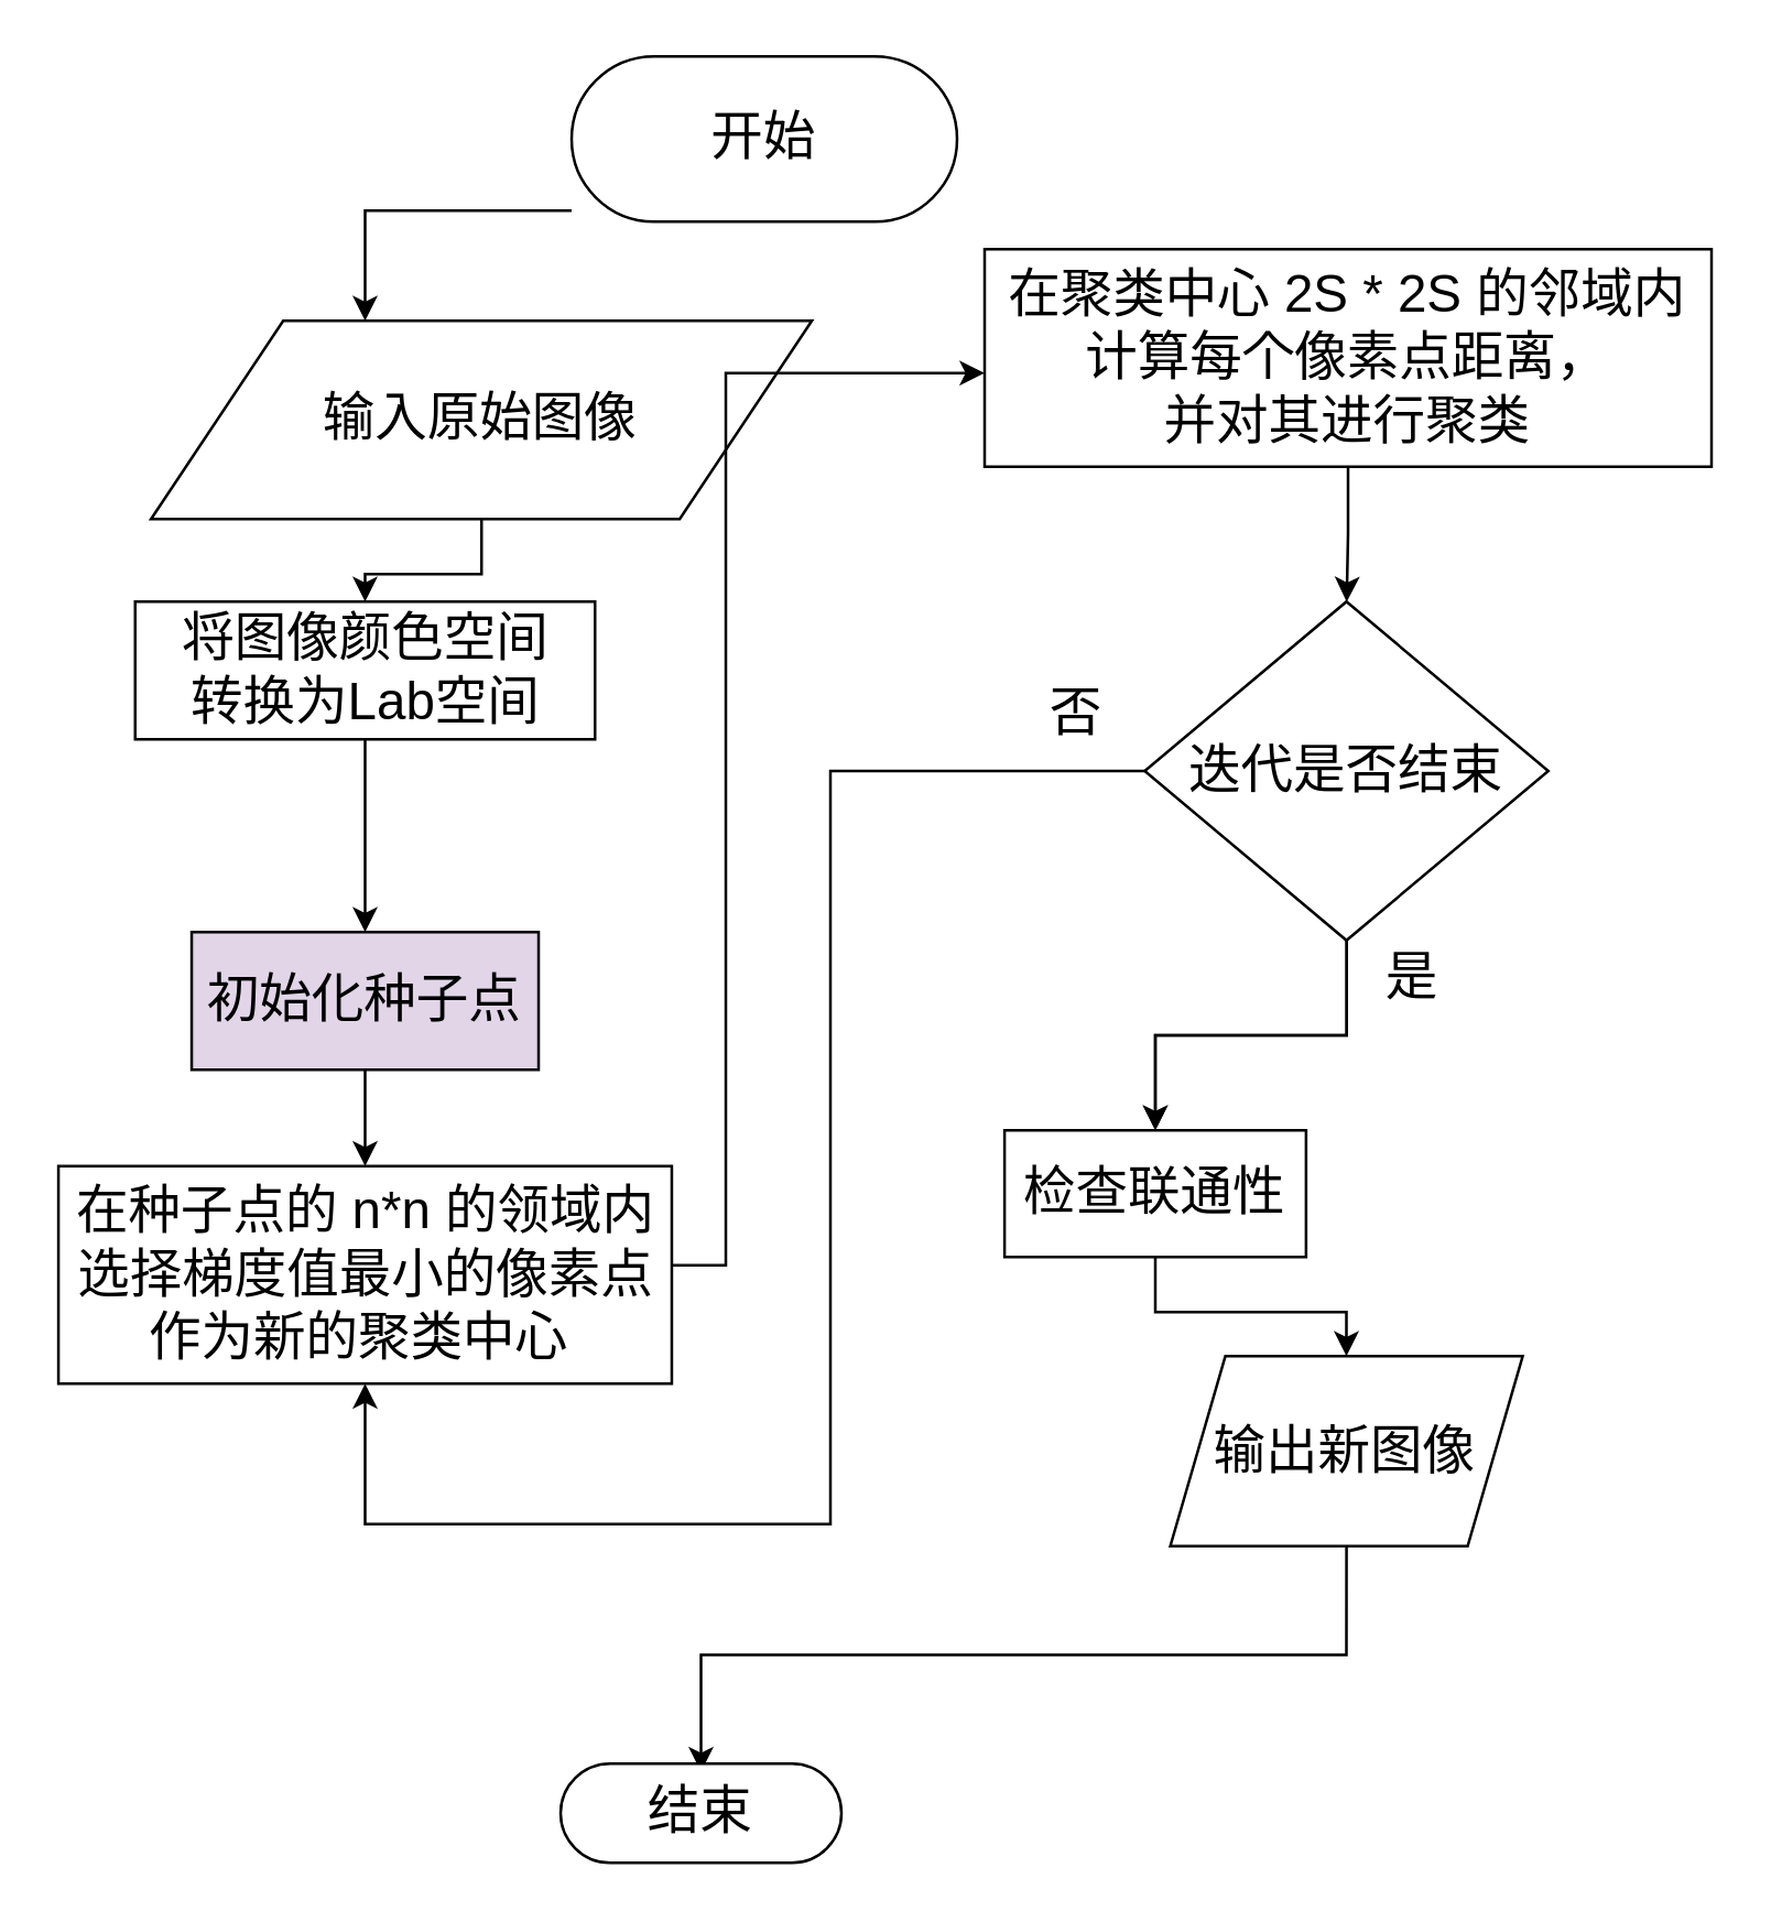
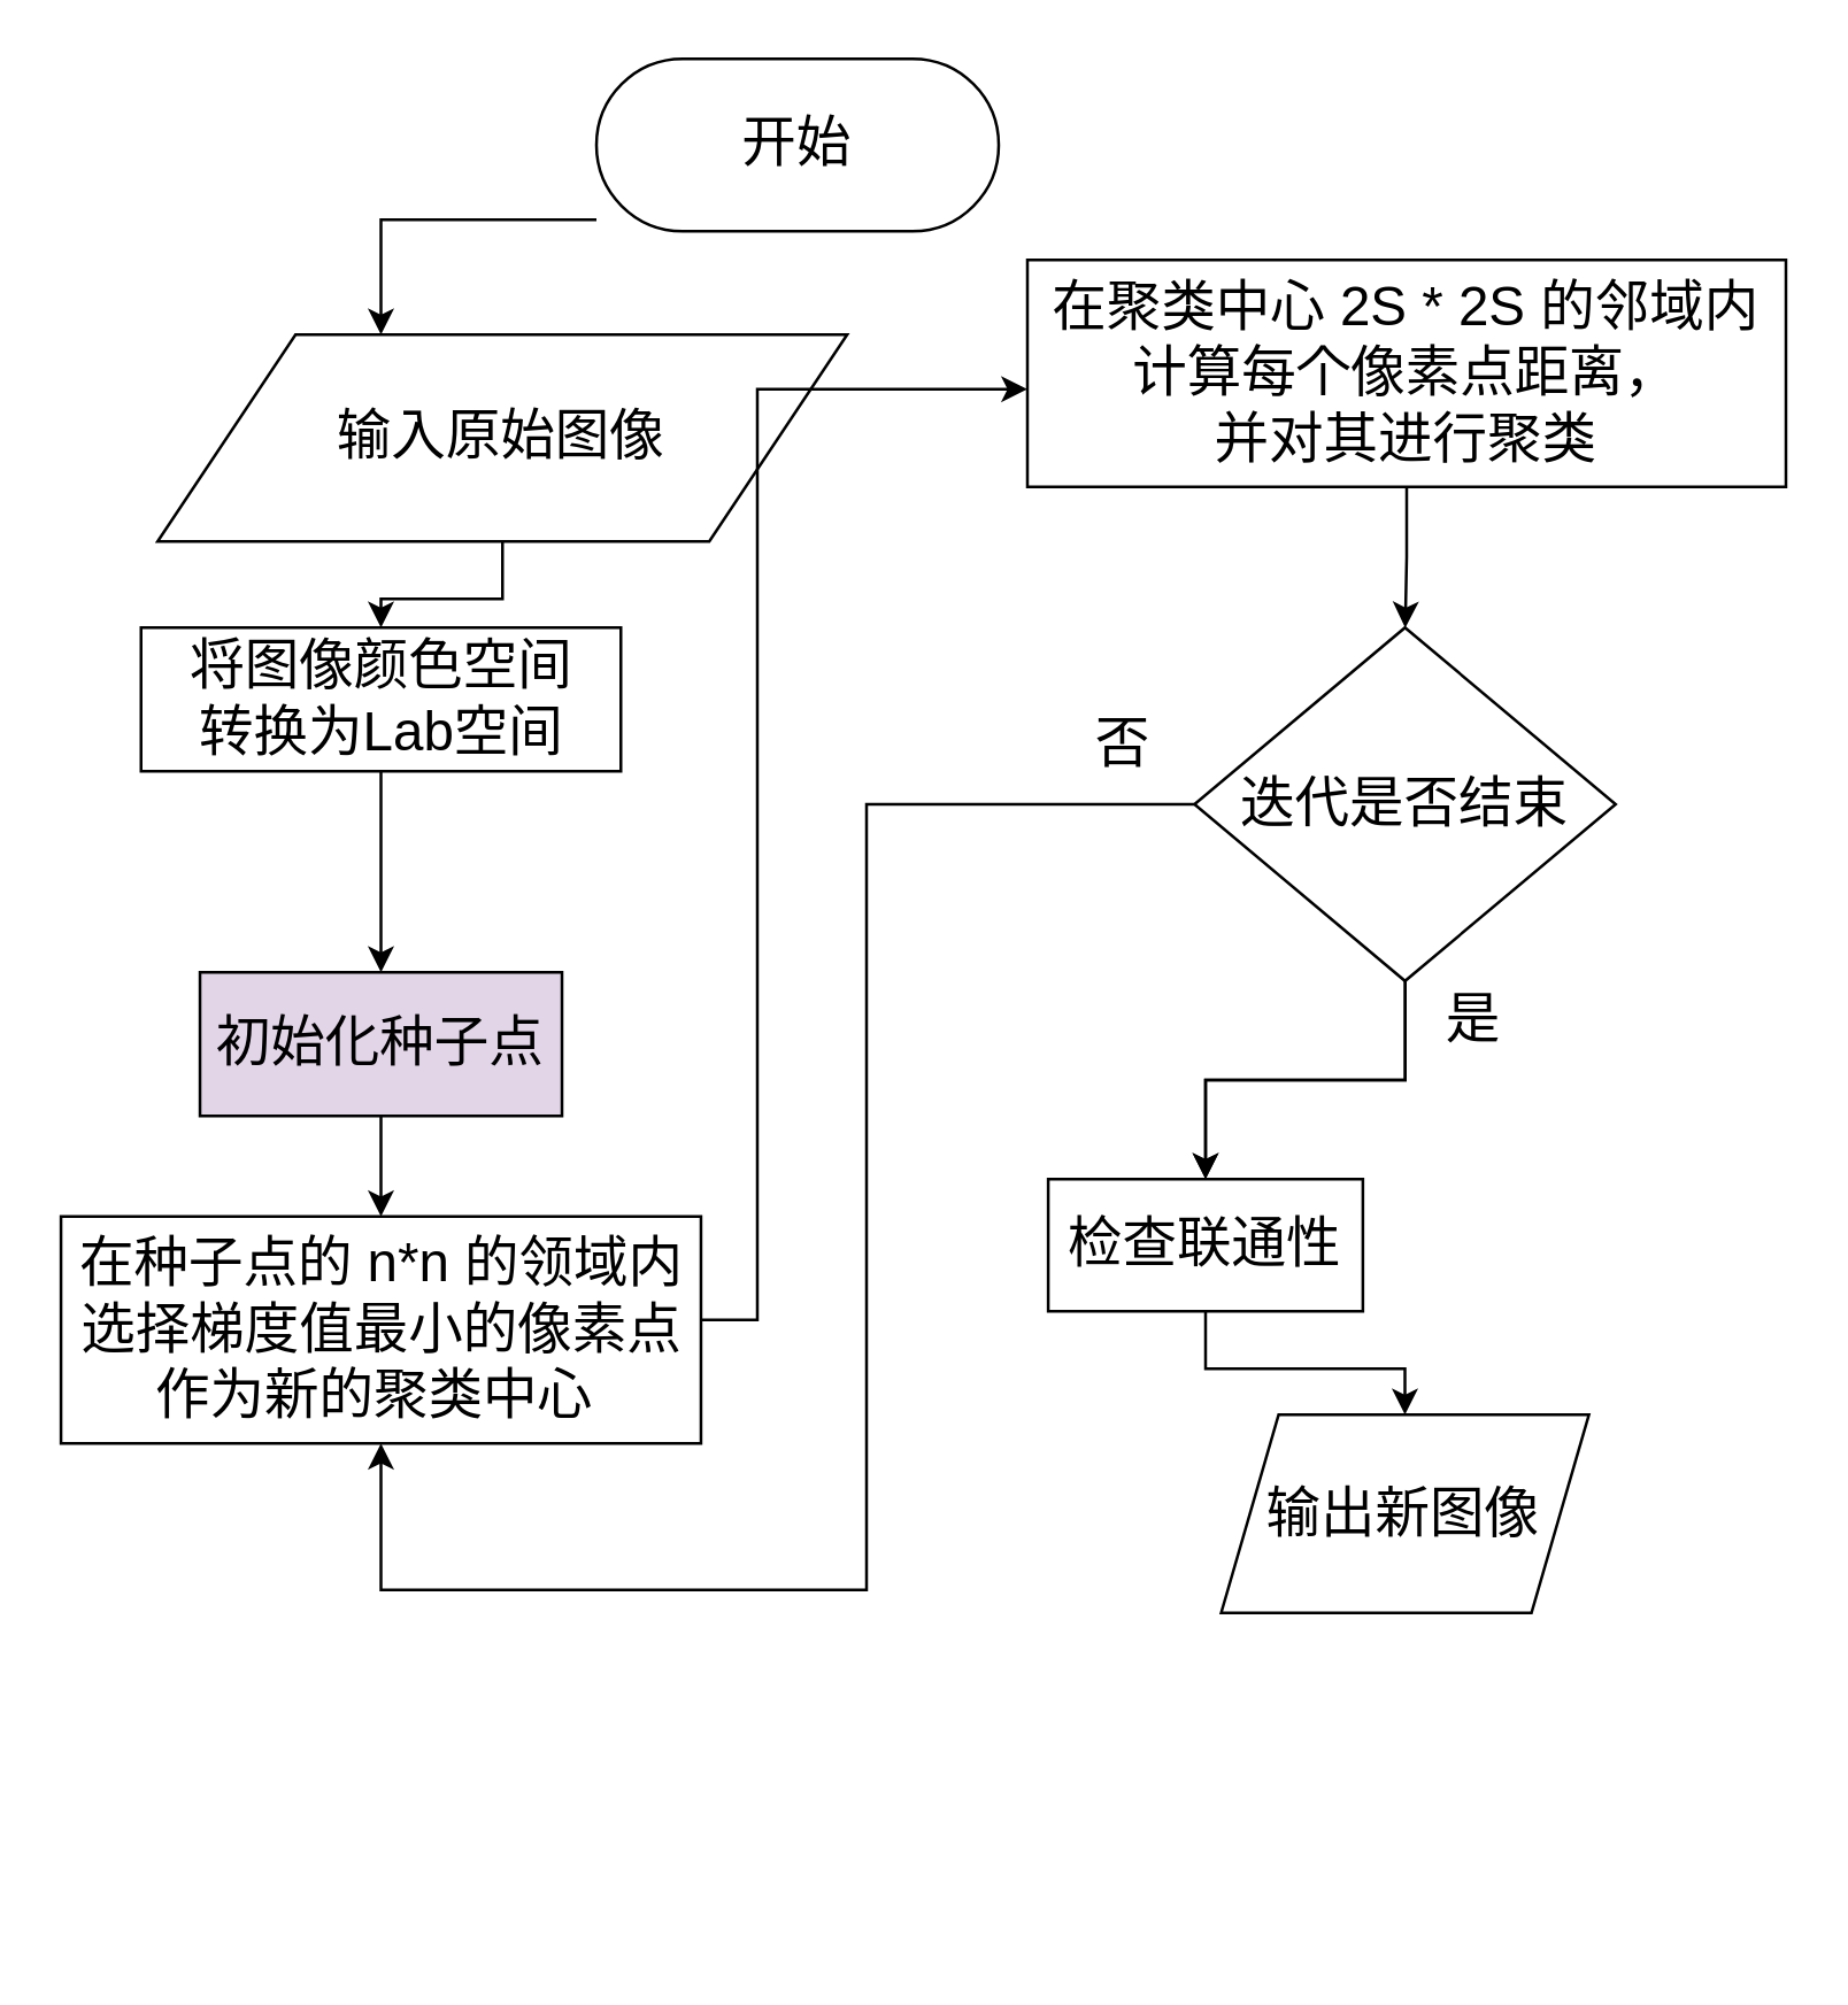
  <mxCell id="0" />
  <mxCell id="1" parent="0" />
  <mxCell id="2" style="edgeStyle=orthogonalEdgeStyle;rounded=0;orthogonalLoop=1;jettySize=auto;html=1;fontStyle=0;fontSize=19;" edge="1" parent="1" source="3" target="5"><mxGeometry relative="1" as="geometry"><mxPoint x="131.6" y="151.8" as="targetPoint" /><Array as="points"><mxPoint x="258" y="76" /><mxPoint x="132" y="76" /></Array></mxGeometry></mxCell>
  <mxCell id="3" value="开始" style="html=1;dashed=0;whiteSpace=wrap;shape=mxgraph.dfd.start;fontStyle=0;fontSize=19;" vertex="1" parent="1"><mxGeometry x="207" y="20" width="140" height="60" as="geometry" /></mxCell>
  <mxCell id="4" style="edgeStyle=orthogonalEdgeStyle;rounded=0;orthogonalLoop=1;jettySize=auto;html=1;entryX=0.5;entryY=0;entryDx=0;entryDy=0;fontStyle=0;fontSize=19;" edge="1" parent="1" source="5" target="7"><mxGeometry relative="1" as="geometry"><mxPoint x="132" y="267.8" as="targetPoint" /></mxGeometry></mxCell>
  <mxCell id="5" value="输入原始图像" style="shape=parallelogram;perimeter=parallelogramPerimeter;whiteSpace=wrap;html=1;dashed=0;fontStyle=0;fontSize=19;" vertex="1" parent="1"><mxGeometry x="54.26" y="116" width="240" height="72" as="geometry" /></mxCell>
  <mxCell id="6" value="" style="edgeStyle=orthogonalEdgeStyle;rounded=0;orthogonalLoop=1;jettySize=auto;html=1;fontStyle=0;fontSize=19;" edge="1" parent="1" source="7" target="9"><mxGeometry relative="1" as="geometry" /></mxCell>
  <mxCell id="7" value="将图像颜色空间&lt;br style=&quot;font-size: 19px;&quot;&gt;转换为Lab空间" style="html=1;dashed=0;whiteSpace=wrap;fontStyle=0;fontSize=19;" vertex="1" parent="1"><mxGeometry x="48.5" y="218" width="167" height="50" as="geometry" /></mxCell>
  <mxCell id="8" value="" style="edgeStyle=orthogonalEdgeStyle;rounded=0;orthogonalLoop=1;jettySize=auto;html=1;fontStyle=0;fontSize=19;" edge="1" parent="1" source="9" target="11"><mxGeometry relative="1" as="geometry" /></mxCell>
  <mxCell id="9" value="初始化种子点" style="whiteSpace=wrap;html=1;dashed=0;fontStyle=0;fontSize=19;fillColor=#e1d5e7;" vertex="1" parent="1"><mxGeometry x="69.01" y="338" width="126" height="50" as="geometry" /></mxCell>
  <mxCell id="10" value="" style="edgeStyle=orthogonalEdgeStyle;rounded=0;orthogonalLoop=1;jettySize=auto;html=1;fontStyle=0;fontSize=19;" edge="1" parent="1" source="11" target="13"><mxGeometry relative="1" as="geometry"><Array as="points"><mxPoint x="263" y="459" /><mxPoint x="263" y="135" /></Array></mxGeometry></mxCell>
  <mxCell id="11" value="在种子点的 n*n 的领域内&lt;br style=&quot;font-size: 19px;&quot;&gt;选择梯度值最小的像素点&lt;br style=&quot;font-size: 19px;&quot;&gt;作为新的聚类中心&amp;nbsp;" style="whiteSpace=wrap;html=1;dashed=0;fontStyle=0;fontSize=19;" vertex="1" parent="1"><mxGeometry x="20.63" y="423" width="222.75" height="79" as="geometry" /></mxCell>
  <mxCell id="12" value="" style="edgeStyle=orthogonalEdgeStyle;rounded=0;orthogonalLoop=1;jettySize=auto;html=1;fontStyle=0;fontSize=19;" edge="1" parent="1" source="13" target="17"><mxGeometry relative="1" as="geometry" /></mxCell>
  <mxCell id="13" value="在聚类中心 2S * 2S 的邻域内计算每个像素点距离，&lt;br style=&quot;font-size: 19px;&quot;&gt;并对其进行聚类" style="whiteSpace=wrap;html=1;dashed=0;fontStyle=0;fontSize=19;" vertex="1" parent="1"><mxGeometry x="357" y="90" width="264" height="79" as="geometry" /></mxCell>
  <mxCell id="14" value="" style="edgeStyle=orthogonalEdgeStyle;rounded=0;orthogonalLoop=1;jettySize=auto;html=1;fontStyle=0;fontSize=19;" edge="1" parent="1" source="17" target="19"><mxGeometry relative="1" as="geometry" /></mxCell>
  <mxCell id="15" value="" style="edgeStyle=orthogonalEdgeStyle;rounded=0;orthogonalLoop=1;jettySize=auto;html=1;fontStyle=0;fontSize=19;" edge="1" parent="1" source="17" target="19"><mxGeometry relative="1" as="geometry" /></mxCell>
  <mxCell id="16" style="edgeStyle=orthogonalEdgeStyle;rounded=0;orthogonalLoop=1;jettySize=auto;html=1;exitX=0;exitY=0.5;exitDx=0;exitDy=0;entryX=0.5;entryY=1;entryDx=0;entryDy=0;fontStyle=0;fontSize=19;" edge="1" parent="1" source="17" target="11"><mxGeometry relative="1" as="geometry"><Array as="points"><mxPoint x="301" y="280" /><mxPoint x="301" y="553" /><mxPoint x="132" y="553" /></Array></mxGeometry></mxCell>
  <mxCell id="17" value="迭代是否结束" style="rhombus;whiteSpace=wrap;html=1;dashed=0;fontStyle=0;fontSize=19;" vertex="1" parent="1"><mxGeometry x="415.15" y="218" width="146.57" height="123" as="geometry" /></mxCell>
  <mxCell id="18" value="" style="edgeStyle=orthogonalEdgeStyle;rounded=0;orthogonalLoop=1;jettySize=auto;html=1;fontStyle=0;fontSize=19;" edge="1" parent="1" source="19" target="21"><mxGeometry relative="1" as="geometry" /></mxCell>
  <mxCell id="19" value="检查联通性" style="whiteSpace=wrap;html=1;dashed=0;fontStyle=0;fontSize=19;" vertex="1" parent="1"><mxGeometry x="364.24" y="410" width="109.51" height="46" as="geometry" /></mxCell>
- <mxCell id="20" style="edgeStyle=orthogonalEdgeStyle;rounded=0;orthogonalLoop=1;jettySize=auto;html=1;exitX=0.5;exitY=1;exitDx=0;exitDy=0;entryX=0.5;entryY=0.5;entryDx=0;entryDy=-15;entryPerimeter=0;fontStyle=0;fontSize=19;" edge="1" parent="1" source="21" target="22"><mxGeometry relative="1" as="geometry" /></mxCell>
  <mxCell id="21" value="输出新图像" style="shape=parallelogram;perimeter=parallelogramPerimeter;whiteSpace=wrap;html=1;fixedSize=1;dashed=0;fontStyle=0;fontSize=19;" vertex="1" parent="1"><mxGeometry x="424.43" y="492" width="128" height="69.01" as="geometry" /></mxCell>
- <mxCell id="22" value="结束" style="html=1;dashed=0;whiteSpace=wrap;shape=mxgraph.dfd.start;fontStyle=0;fontSize=19;" vertex="1" parent="1"><mxGeometry x="203" y="640" width="102" height="36" as="geometry" /></mxCell>
  <mxCell id="23" value="是" style="text;html=1;align=center;verticalAlign=middle;resizable=0;points=[];autosize=1;strokeColor=none;fillColor=none;fontStyle=0;fontSize=19;" vertex="1" parent="1"><mxGeometry x="493" y="338" width="37" height="34" as="geometry" /></mxCell>
  <mxCell id="24" value="否" style="text;html=1;align=center;verticalAlign=middle;resizable=0;points=[];autosize=1;strokeColor=none;fillColor=none;fontStyle=0;fontSize=19;" vertex="1" parent="1"><mxGeometry x="371" y="242" width="37" height="34" as="geometry" /></mxCell>
